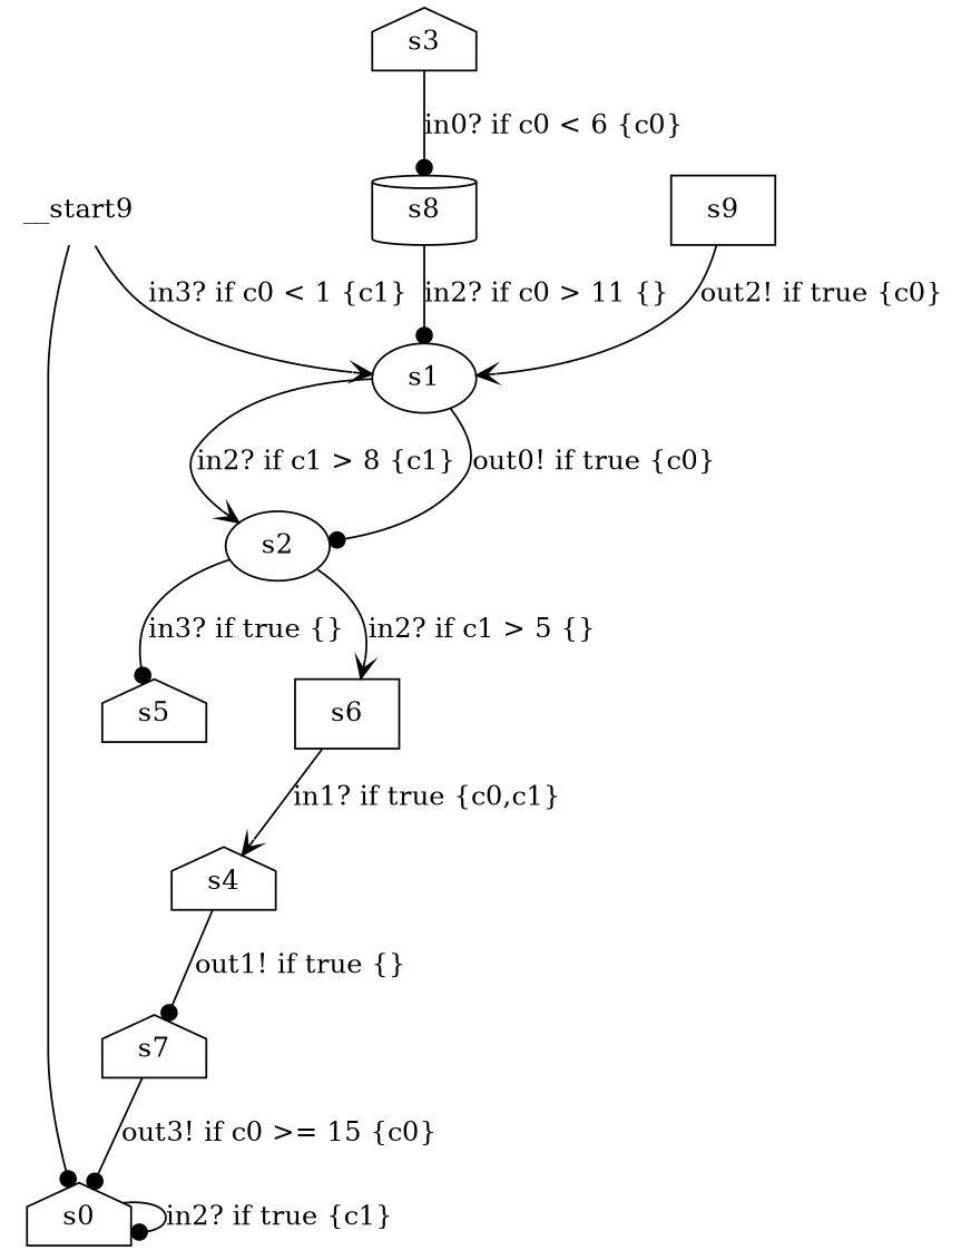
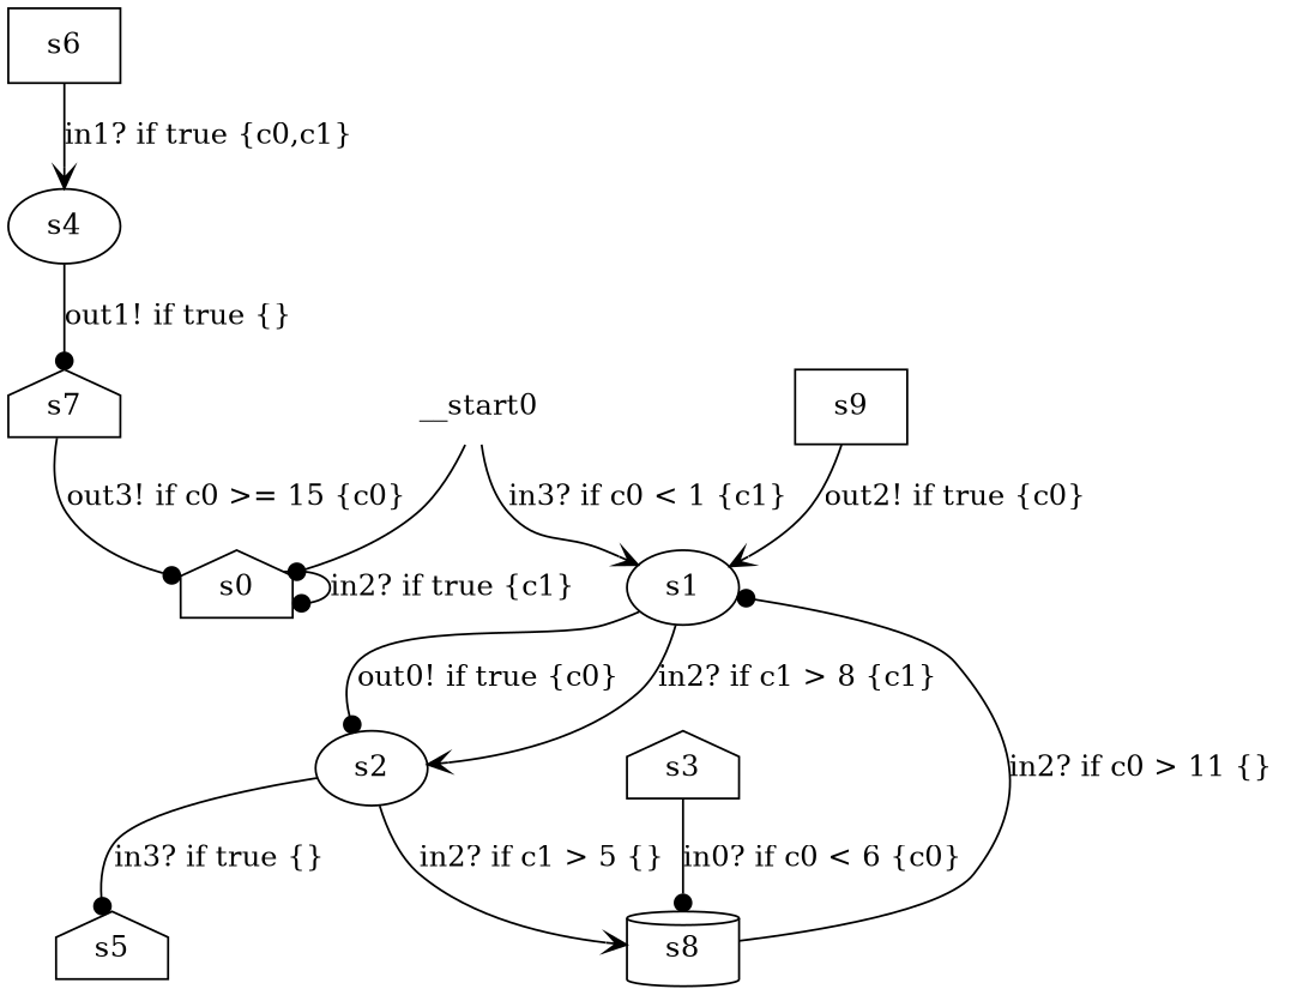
  digraph {
    node [shape=house margin=0]
    edge [arrowhead=dot]
-   __start0 [shape=none label=__start9 margin=""]
+   __start0 [shape=none margin=""]
    n2 [label=s0]
    n3 [label=s1 shape=ellipse]
    n4 [label=s2 shape=ellipse]
    n5 [label=s5]
    n6 [label=s6 shape=box]
-   n7 [label=s4]
+   n7 [label=s4 shape=ellipse]
    n8 [label=s3]
    n9 [label=s8 shape=cylinder]
    n10 [label=s7]
    n11 [label=s9 shape=box]
    __start0 -> n2
    __start0 -> n3 [arrowhead=vee label="in3? if c0 < 1 {c1} "]
    n2 -> n2 [label="in2? if true {c1} "]
    n3 -> n4 [arrowhead=vee label="in2? if c1 > 8 {c1} "]
    n3 -> n4 [label="out0! if true {c0} "]
    n4 -> n5 [label="in3? if true {} "]
-   n4 -> n6 [arrowhead=vee label="in2? if c1 > 5 {} "]
+   n4 -> n9 [arrowhead=vee label="in2? if c1 > 5 {} "]
    n6 -> n7 [arrowhead=vee label="in1? if true {c0,c1} "]
    n7 -> n10 [label="out1! if true {} "]
    n8 -> n9 [label="in0? if c0 < 6 {c0} "]
    n9 -> n3 [label="in2? if c0 > 11 {} "]
    n10 -> n2 [label="out3! if c0 >= 15 {c0} "]
    n11 -> n3 [arrowhead=vee label="out2! if true {c0} "]
  }
